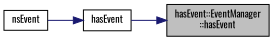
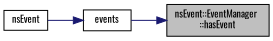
  digraph {
    fontname=Oswald
    rankdir=RL
    node [color=black fillcolor=white fontname=Oswald fontsize=10 shape=record style=filled]
    edge [color=midnightblue dir=back fontname=Oswald fontsize=10 labelfontname=Helvetica labelfontsize=10 style=solid]
-   n1 [fillcolor=grey75 fontcolor=black height=0.2 label="hasEvent::EventManager\l::hasEvent" width=0.4]
-   n2 [height=0.2 label=hasEvent width=0.4]
+   n1 [fillcolor=grey75 fontcolor=black height=0.2 label="nsEvent::EventManager\l::hasEvent" width=0.4]
+   n2 [height=0.2 label=events width=0.4]
    n3 [height=0.2 label=nsEvent width=0.4]
    n1 -> n2
    n2 -> n3
  }
